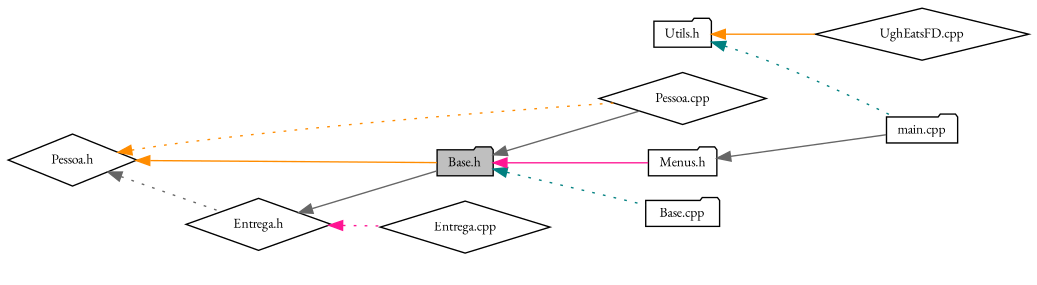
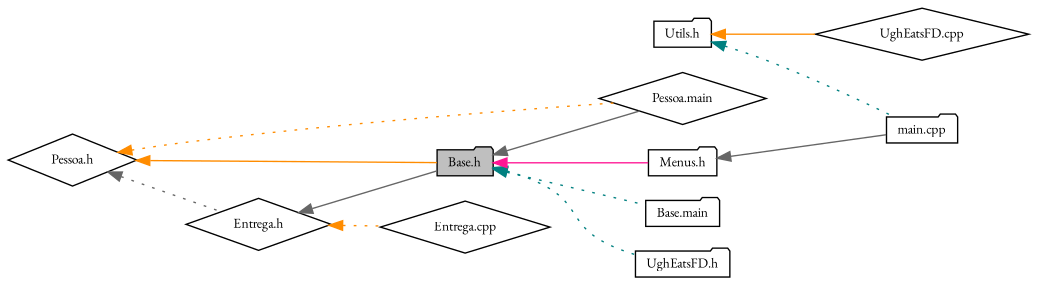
  digraph {
    fontname="EB Garamond"
    rankdir=LR
    node [color=black fillcolor=white fontname="EB Garamond" fontsize=10 shape=folder style=filled]
    edge [color=gray40 dir=back fontname="EB Garamond" fontsize=10 labelfontname=Helvetica labelfontsize=10 style=dotted]
    n1 [fillcolor=grey75 fontcolor=black height=0.2 label="Base.h" width=0.4]
-   n2 [height=0.2 label="Base.cpp" width=0.4]
+   n2 [height=0.2 label="Base.main" width=0.4]
+   n3 [height=0.2 label="UghEatsFD.h" width=0.4]
    n4 [height=0.2 label="Menus.h" width=0.4]
-   n5 [height=0.2 label="Pessoa.cpp" shape=diamond width=0.4]
+   n5 [height=0.2 label="Pessoa.main" shape=diamond width=0.4]
    n6 [height=0.2 label="Pessoa.h" shape=diamond width=0.4]
    n7 [height=0.2 label="Entrega.h" shape=diamond width=0.4]
    n8 [height=0.2 label="main.cpp" width=0.4]
    n9 [height=0.2 label="Entrega.cpp" shape=diamond width=0.4]
    n10 [height=0.2 label="Utils.h" width=0.4]
    n11 [height=0.2 label="UghEatsFD.cpp" shape=diamond width=0.4]
    n1 -> n2 [color=teal]
+   n1 -> n3 [color=teal]
    n1 -> n4 [color=deeppink style=solid]
    n1 -> n5 [style=solid]
    n4 -> n8 [style=solid]
    n6 -> n1 [color=darkorange style=solid]
    n6 -> n5 [color=darkorange]
    n6 -> n7
    n7 -> n1 [style=solid]
-   n7 -> n9 [color=deeppink]
+   n7 -> n9 [color=darkorange]
    n10 -> n8 [color=teal]
    n10 -> n11 [color=darkorange style=solid]
  }
